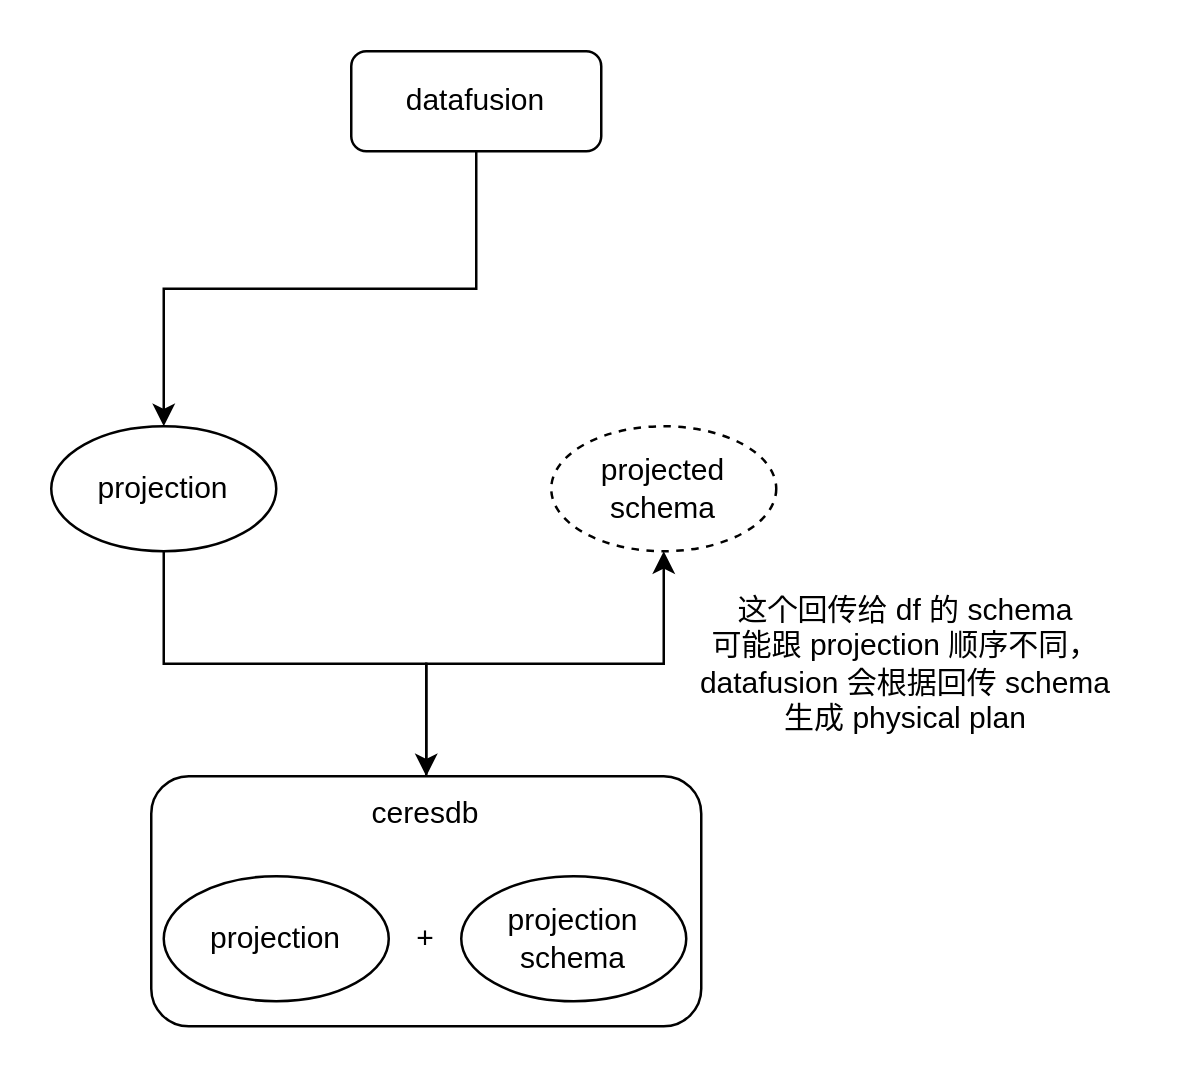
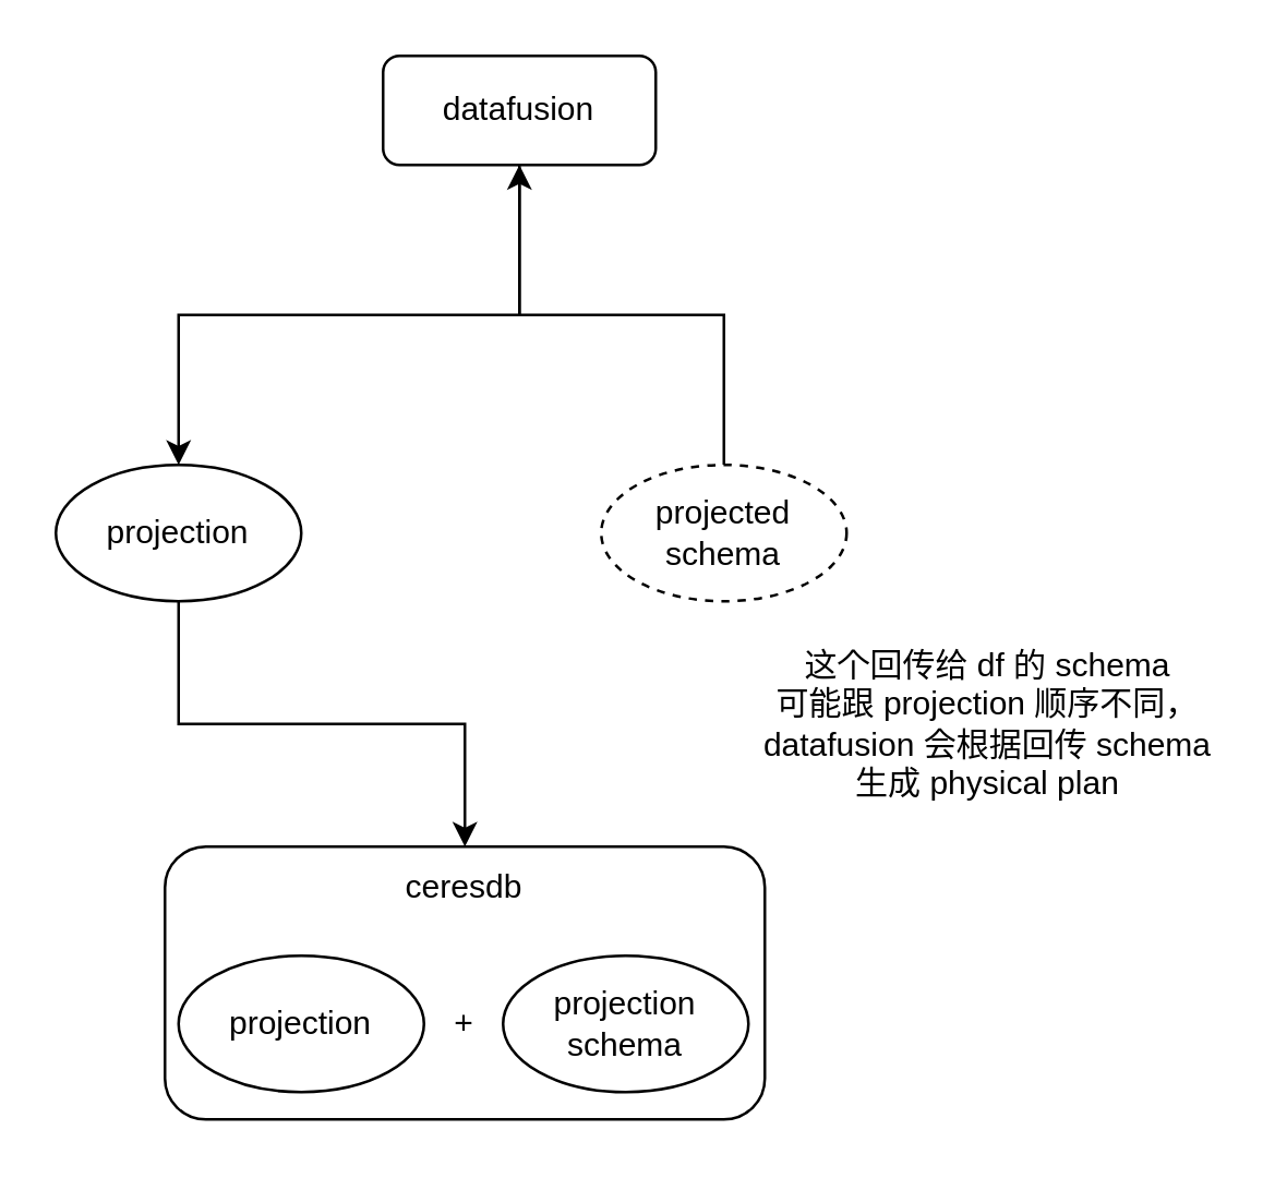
  <mxCell id="0" />
  <mxCell id="1" parent="0" />
  <mxCell id="2" style="edgeStyle=orthogonalEdgeStyle;rounded=0;orthogonalLoop=1;jettySize=auto;html=1;exitX=0.5;exitY=1;exitDx=0;exitDy=0;" edge="1" parent="1" source="3" target="5"><mxGeometry relative="1" as="geometry" /></mxCell>
  <mxCell id="3" value="datafusion" style="rounded=1;whiteSpace=wrap;html=1;" vertex="1" parent="1"><mxGeometry x="140" y="20" width="100" height="40" as="geometry" /></mxCell>
  <mxCell id="4" style="edgeStyle=orthogonalEdgeStyle;rounded=0;orthogonalLoop=1;jettySize=auto;html=1;exitX=0.5;exitY=1;exitDx=0;exitDy=0;entryX=0.5;entryY=0;entryDx=0;entryDy=0;" edge="1" parent="1" source="5" target="6"><mxGeometry relative="1" as="geometry" /></mxCell>
  <mxCell id="5" value="projection" style="ellipse;whiteSpace=wrap;html=1;" vertex="1" parent="1"><mxGeometry x="20" y="170" width="90" height="50" as="geometry" /></mxCell>
  <mxCell id="6" value="" style="rounded=1;whiteSpace=wrap;html=1;" vertex="1" parent="1"><mxGeometry x="60" y="310" width="220" height="100" as="geometry" /></mxCell>
- <mxCell id="7" style="edgeStyle=orthogonalEdgeStyle;rounded=0;orthogonalLoop=1;jettySize=auto;html=1;exitX=0.5;exitY=0;exitDx=0;exitDy=0;entryX=0.5;entryY=1;entryDx=0;entryDy=0;" edge="1" parent="1" source="8" target="13"><mxGeometry relative="1" as="geometry" /></mxCell>
  <mxCell id="8" value="ceresdb" style="text;html=1;strokeColor=none;fillColor=none;align=center;verticalAlign=middle;whiteSpace=wrap;rounded=0;" vertex="1" parent="1"><mxGeometry x="140" y="310" width="60" height="30" as="geometry" /></mxCell>
  <mxCell id="9" value="projection" style="ellipse;whiteSpace=wrap;html=1;" vertex="1" parent="1"><mxGeometry x="65" y="350" width="90" height="50" as="geometry" /></mxCell>
  <mxCell id="10" value="+" style="text;html=1;strokeColor=none;fillColor=none;align=center;verticalAlign=middle;whiteSpace=wrap;rounded=0;" vertex="1" parent="1"><mxGeometry x="140" y="360" width="60" height="30" as="geometry" /></mxCell>
  <mxCell id="11" value="&lt;div&gt;projection&lt;/div&gt;&lt;div&gt;schema&lt;/div&gt;" style="ellipse;whiteSpace=wrap;html=1;" vertex="1" parent="1"><mxGeometry x="184" y="350" width="90" height="50" as="geometry" /></mxCell>
+ <mxCell id="12" style="edgeStyle=orthogonalEdgeStyle;rounded=0;orthogonalLoop=1;jettySize=auto;html=1;exitX=0.5;exitY=0;exitDx=0;exitDy=0;" edge="1" parent="1" source="13" target="3"><mxGeometry relative="1" as="geometry" /></mxCell>
  <mxCell id="13" value="&lt;div&gt;projected&lt;/div&gt;&lt;div&gt;schema&lt;br&gt;&lt;/div&gt;" style="ellipse;whiteSpace=wrap;html=1;dashed=1;" vertex="1" parent="1"><mxGeometry x="220" y="170" width="90" height="50" as="geometry" /></mxCell>
  <mxCell id="14" value="&lt;div&gt;这个回传给 df 的 schema&lt;/div&gt;&lt;div&gt;可能跟 projection 顺序不同，&lt;/div&gt;&lt;div&gt;datafusion 会根据回传 schema&lt;/div&gt;&lt;div&gt;生成 physical plan &lt;br&gt;&lt;/div&gt;" style="text;html=1;strokeColor=none;fillColor=none;align=center;verticalAlign=middle;whiteSpace=wrap;rounded=0;" vertex="1" parent="1"><mxGeometry x="274" y="250" width="176" height="30" as="geometry" /></mxCell>
